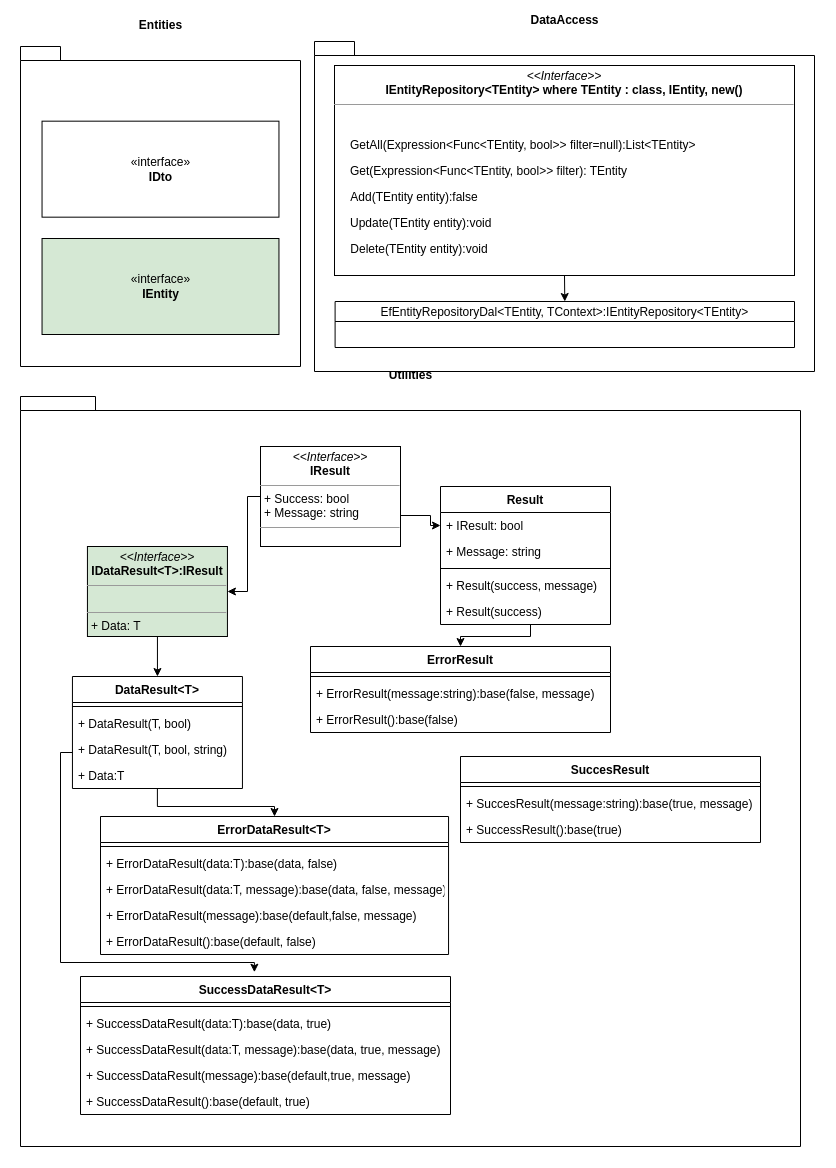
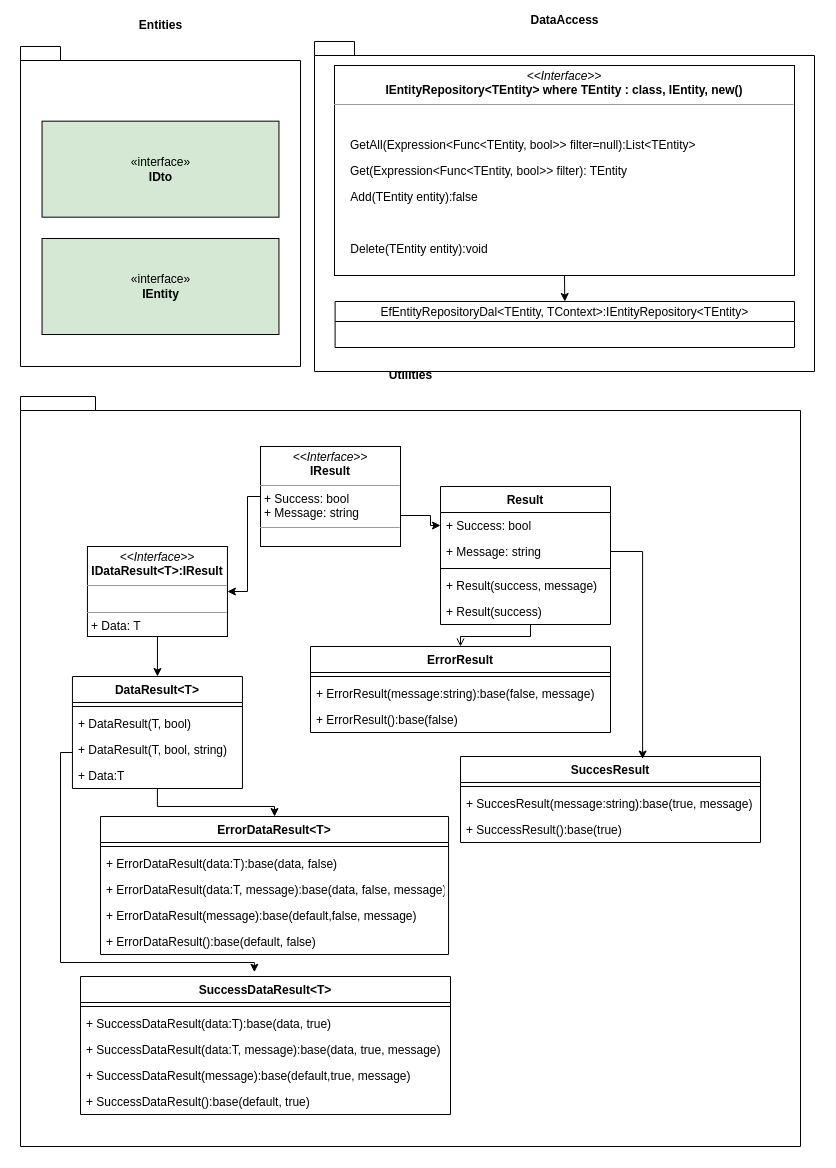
  <mxCell id="0" />
  <mxCell id="1" parent="0" />
  <mxCell id="2" value="" style="group" vertex="1" connectable="0" parent="1"><mxGeometry x="20" y="25" width="280" height="320" as="geometry" /></mxCell>
  <mxCell id="3" value="&lt;p style=&quot;line-height: 120%&quot;&gt;Entities&lt;/p&gt;" style="shape=folder;fontStyle=1;spacingTop=10;tabWidth=40;tabHeight=14;tabPosition=left;html=1;align=center;labelPosition=center;verticalLabelPosition=top;verticalAlign=bottom;" vertex="1" parent="2"><mxGeometry width="280" height="320" as="geometry" /></mxCell>
- <mxCell id="4" value="«interface»&lt;br&gt;&lt;b&gt;IDto&lt;/b&gt;" style="html=1;" vertex="1" parent="2"><mxGeometry x="21.538" y="74.667" width="236.923" height="96" as="geometry" /></mxCell>
+ <mxCell id="4" value="«interface»&lt;br&gt;&lt;b&gt;IDto&lt;/b&gt;" style="html=1;fillColor=#d5e8d4;" vertex="1" parent="2"><mxGeometry x="21.538" y="74.667" width="236.923" height="96" as="geometry" /></mxCell>
  <mxCell id="5" value="«interface»&lt;br&gt;&lt;b&gt;IEntity&lt;/b&gt;" style="html=1;fillColor=#d5e8d4;" vertex="1" parent="2"><mxGeometry x="21.538" y="192" width="236.923" height="96" as="geometry" /></mxCell>
  <mxCell id="6" value="" style="group" vertex="1" connectable="0" parent="1"><mxGeometry x="20" y="375" width="780" height="750" as="geometry" /></mxCell>
  <mxCell id="7" value="&lt;p style=&quot;line-height: 120%&quot;&gt;Utilities&lt;/p&gt;" style="shape=folder;fontStyle=1;spacingTop=10;tabWidth=40;tabHeight=14;tabPosition=left;html=1;align=center;labelPosition=center;verticalLabelPosition=top;verticalAlign=bottom;" vertex="1" parent="6"><mxGeometry width="780" height="750" as="geometry" /></mxCell>
  <mxCell id="8" value="&lt;p style=&quot;margin: 0px ; margin-top: 4px ; text-align: center&quot;&gt;&lt;i&gt;&amp;lt;&amp;lt;Interface&amp;gt;&amp;gt;&lt;/i&gt;&lt;br&gt;&lt;b&gt;IResult&lt;/b&gt;&lt;/p&gt;&lt;hr size=&quot;1&quot;&gt;&lt;p style=&quot;margin: 0px ; margin-left: 4px&quot;&gt;+ Success: bool&lt;br&gt;+ Message: string&lt;/p&gt;&lt;hr size=&quot;1&quot;&gt;&lt;p style=&quot;margin: 0px ; margin-left: 4px&quot;&gt;&lt;br&gt;&lt;/p&gt;" style="verticalAlign=top;align=left;overflow=fill;fontSize=12;fontFamily=Helvetica;html=1;" vertex="1" parent="6"><mxGeometry x="240" y="50" width="140" height="100" as="geometry" /></mxCell>
- <mxCell id="9" value="&lt;p style=&quot;margin: 0px ; margin-top: 4px ; text-align: center&quot;&gt;&lt;i&gt;&amp;lt;&amp;lt;Interface&amp;gt;&amp;gt;&lt;/i&gt;&lt;br&gt;&lt;b&gt;IDataResult&amp;lt;T&amp;gt;:IResult&lt;/b&gt;&lt;/p&gt;&lt;hr size=&quot;1&quot;&gt;&lt;p style=&quot;margin: 0px ; margin-left: 4px&quot;&gt;&lt;/p&gt;&lt;br&gt;&lt;hr size=&quot;1&quot;&gt;&lt;p style=&quot;margin: 0px ; margin-left: 4px&quot;&gt;+ Data: T&lt;/p&gt;" style="verticalAlign=top;align=left;overflow=fill;fontSize=12;fontFamily=Helvetica;html=1;fillColor=#d5e8d4;" vertex="1" parent="6"><mxGeometry x="66.94" y="150" width="140" height="90" as="geometry" /></mxCell>
+ <mxCell id="9" value="&lt;p style=&quot;margin: 0px ; margin-top: 4px ; text-align: center&quot;&gt;&lt;i&gt;&amp;lt;&amp;lt;Interface&amp;gt;&amp;gt;&lt;/i&gt;&lt;br&gt;&lt;b&gt;IDataResult&amp;lt;T&amp;gt;:IResult&lt;/b&gt;&lt;/p&gt;&lt;hr size=&quot;1&quot;&gt;&lt;p style=&quot;margin: 0px ; margin-left: 4px&quot;&gt;&lt;/p&gt;&lt;br&gt;&lt;hr size=&quot;1&quot;&gt;&lt;p style=&quot;margin: 0px ; margin-left: 4px&quot;&gt;+ Data: T&lt;/p&gt;" style="verticalAlign=top;align=left;overflow=fill;fontSize=12;fontFamily=Helvetica;html=1;" vertex="1" parent="6"><mxGeometry x="66.94" y="150" width="140" height="90" as="geometry" /></mxCell>
  <mxCell id="10" value="" style="edgeStyle=orthogonalEdgeStyle;rounded=0;orthogonalLoop=1;jettySize=auto;html=1;" edge="1" parent="6" source="8" target="9"><mxGeometry relative="1" as="geometry"><Array as="points"><mxPoint x="227" y="100" /><mxPoint x="227" y="195" /></Array></mxGeometry></mxCell>
  <mxCell id="11" value="DataResult&lt;T&gt;" style="swimlane;fontStyle=1;align=center;verticalAlign=top;childLayout=stackLayout;horizontal=1;startSize=26;horizontalStack=0;resizeParent=1;resizeParentMax=0;resizeLast=0;collapsible=1;marginBottom=0;" vertex="1" parent="6"><mxGeometry x="51.94" y="280" width="170" height="112" as="geometry" /></mxCell>
  <mxCell id="12" value="" style="line;strokeWidth=1;fillColor=none;align=left;verticalAlign=middle;spacingTop=-1;spacingLeft=3;spacingRight=3;rotatable=0;labelPosition=right;points=[];portConstraint=eastwest;" vertex="1" parent="11"><mxGeometry y="26" width="170" height="8" as="geometry" /></mxCell>
  <mxCell id="13" value="+ DataResult(T, bool)" style="text;strokeColor=none;fillColor=none;align=left;verticalAlign=top;spacingLeft=4;spacingRight=4;overflow=hidden;rotatable=0;points=[[0,0.5],[1,0.5]];portConstraint=eastwest;" vertex="1" parent="11"><mxGeometry y="34" width="170" height="26" as="geometry" /></mxCell>
  <mxCell id="14" value="+ DataResult(T, bool, string)" style="text;strokeColor=none;fillColor=none;align=left;verticalAlign=top;spacingLeft=4;spacingRight=4;overflow=hidden;rotatable=0;points=[[0,0.5],[1,0.5]];portConstraint=eastwest;" vertex="1" parent="11"><mxGeometry y="60" width="170" height="26" as="geometry" /></mxCell>
  <mxCell id="15" value="+ Data:T" style="text;strokeColor=none;fillColor=none;align=left;verticalAlign=top;spacingLeft=4;spacingRight=4;overflow=hidden;rotatable=0;points=[[0,0.5],[1,0.5]];portConstraint=eastwest;" vertex="1" parent="11"><mxGeometry y="86" width="170" height="26" as="geometry" /></mxCell>
  <mxCell id="16" value="" style="edgeStyle=orthogonalEdgeStyle;rounded=0;orthogonalLoop=1;jettySize=auto;html=1;entryX=0.5;entryY=0;entryDx=0;entryDy=0;entryPerimeter=0;" edge="1" parent="6" source="9" target="11"><mxGeometry relative="1" as="geometry"><Array as="points" /></mxGeometry></mxCell>
  <mxCell id="17" value="ErrorResult" style="swimlane;fontStyle=1;align=center;verticalAlign=top;childLayout=stackLayout;horizontal=1;startSize=26;horizontalStack=0;resizeParent=1;resizeParentMax=0;resizeLast=0;collapsible=1;marginBottom=0;" vertex="1" parent="6"><mxGeometry x="290" y="250" width="300" height="86" as="geometry" /></mxCell>
  <mxCell id="18" value="" style="line;strokeWidth=1;fillColor=none;align=left;verticalAlign=middle;spacingTop=-1;spacingLeft=3;spacingRight=3;rotatable=0;labelPosition=right;points=[];portConstraint=eastwest;" vertex="1" parent="17"><mxGeometry y="26" width="300" height="8" as="geometry" /></mxCell>
  <mxCell id="19" value="+ ErrorResult(message:string):base(false, message)" style="text;strokeColor=none;fillColor=none;align=left;verticalAlign=top;spacingLeft=4;spacingRight=4;overflow=hidden;rotatable=0;points=[[0,0.5],[1,0.5]];portConstraint=eastwest;" vertex="1" parent="17"><mxGeometry y="34" width="300" height="26" as="geometry" /></mxCell>
  <mxCell id="20" value="+ ErrorResult():base(false)" style="text;strokeColor=none;fillColor=none;align=left;verticalAlign=top;spacingLeft=4;spacingRight=4;overflow=hidden;rotatable=0;points=[[0,0.5],[1,0.5]];portConstraint=eastwest;" vertex="1" parent="17"><mxGeometry y="60" width="300" height="26" as="geometry" /></mxCell>
  <mxCell id="21" value="SuccesResult" style="swimlane;fontStyle=1;align=center;verticalAlign=top;childLayout=stackLayout;horizontal=1;startSize=26;horizontalStack=0;resizeParent=1;resizeParentMax=0;resizeLast=0;collapsible=1;marginBottom=0;" vertex="1" parent="6"><mxGeometry x="440" y="360" width="300" height="86" as="geometry" /></mxCell>
  <mxCell id="22" value="" style="line;strokeWidth=1;fillColor=none;align=left;verticalAlign=middle;spacingTop=-1;spacingLeft=3;spacingRight=3;rotatable=0;labelPosition=right;points=[];portConstraint=eastwest;" vertex="1" parent="21"><mxGeometry y="26" width="300" height="8" as="geometry" /></mxCell>
  <mxCell id="23" value="+ SuccesResult(message:string):base(true, message)" style="text;strokeColor=none;fillColor=none;align=left;verticalAlign=top;spacingLeft=4;spacingRight=4;overflow=hidden;rotatable=0;points=[[0,0.5],[1,0.5]];portConstraint=eastwest;" vertex="1" parent="21"><mxGeometry y="34" width="300" height="26" as="geometry" /></mxCell>
  <mxCell id="24" value="+ SuccessResult():base(true)" style="text;strokeColor=none;fillColor=none;align=left;verticalAlign=top;spacingLeft=4;spacingRight=4;overflow=hidden;rotatable=0;points=[[0,0.5],[1,0.5]];portConstraint=eastwest;" vertex="1" parent="21"><mxGeometry y="60" width="300" height="26" as="geometry" /></mxCell>
  <mxCell id="25" value="ErrorDataResult&lt;T&gt;" style="swimlane;fontStyle=1;align=center;verticalAlign=top;childLayout=stackLayout;horizontal=1;startSize=26;horizontalStack=0;resizeParent=1;resizeParentMax=0;resizeLast=0;collapsible=1;marginBottom=0;" vertex="1" parent="6"><mxGeometry x="80" y="420" width="348.06" height="138" as="geometry" /></mxCell>
  <mxCell id="26" value="" style="line;strokeWidth=1;fillColor=none;align=left;verticalAlign=middle;spacingTop=-1;spacingLeft=3;spacingRight=3;rotatable=0;labelPosition=right;points=[];portConstraint=eastwest;" vertex="1" parent="25"><mxGeometry y="26" width="348.06" height="8" as="geometry" /></mxCell>
  <mxCell id="27" value="+ ErrorDataResult(data:T):base(data, false)" style="text;strokeColor=none;fillColor=none;align=left;verticalAlign=top;spacingLeft=4;spacingRight=4;overflow=hidden;rotatable=0;points=[[0,0.5],[1,0.5]];portConstraint=eastwest;" vertex="1" parent="25"><mxGeometry y="34" width="348.06" height="26" as="geometry" /></mxCell>
  <mxCell id="28" value="+ ErrorDataResult(data:T, message):base(data, false, message)" style="text;strokeColor=none;fillColor=none;align=left;verticalAlign=top;spacingLeft=4;spacingRight=4;overflow=hidden;rotatable=0;points=[[0,0.5],[1,0.5]];portConstraint=eastwest;" vertex="1" parent="25"><mxGeometry y="60" width="348.06" height="26" as="geometry" /></mxCell>
  <mxCell id="29" value="+ ErrorDataResult(message):base(default,false, message)" style="text;strokeColor=none;fillColor=none;align=left;verticalAlign=top;spacingLeft=4;spacingRight=4;overflow=hidden;rotatable=0;points=[[0,0.5],[1,0.5]];portConstraint=eastwest;" vertex="1" parent="25"><mxGeometry y="86" width="348.06" height="26" as="geometry" /></mxCell>
  <mxCell id="30" value="+ ErrorDataResult():base(default, false)" style="text;strokeColor=none;fillColor=none;align=left;verticalAlign=top;spacingLeft=4;spacingRight=4;overflow=hidden;rotatable=0;points=[[0,0.5],[1,0.5]];portConstraint=eastwest;" vertex="1" parent="25"><mxGeometry y="112" width="348.06" height="26" as="geometry" /></mxCell>
  <mxCell id="31" value="" style="edgeStyle=orthogonalEdgeStyle;rounded=0;orthogonalLoop=1;jettySize=auto;html=1;entryX=0.5;entryY=0;entryDx=0;entryDy=0;" edge="1" parent="6" source="11" target="25"><mxGeometry relative="1" as="geometry"><Array as="points"><mxPoint x="137" y="410" /><mxPoint x="254" y="410" /></Array></mxGeometry></mxCell>
- <mxCell id="32" value="" style="edgeStyle=orthogonalEdgeStyle;rounded=0;orthogonalLoop=1;jettySize=auto;html=1;entryX=0.5;entryY=0;entryDx=0;entryDy=0;" edge="1" parent="6" source="33" target="17"><mxGeometry relative="1" as="geometry"><mxPoint x="440" y="240" as="targetPoint" /><Array as="points"><mxPoint x="510" y="240" /><mxPoint x="440" y="240" /></Array></mxGeometry></mxCell>
+ <mxCell id="32" value="" style="edgeStyle=orthogonalEdgeStyle;rounded=0;orthogonalLoop=1;jettySize=auto;html=1;entryX=0.5;entryY=0;entryDx=0;entryDy=0;endArrow=open;" edge="1" parent="6" source="33" target="17"><mxGeometry relative="1" as="geometry"><mxPoint x="440" y="240" as="targetPoint" /><Array as="points"><mxPoint x="510" y="240" /><mxPoint x="440" y="240" /></Array></mxGeometry></mxCell>
  <mxCell id="33" value="Result" style="swimlane;fontStyle=1;align=center;verticalAlign=top;childLayout=stackLayout;horizontal=1;startSize=26;horizontalStack=0;resizeParent=1;resizeParentMax=0;resizeLast=0;collapsible=1;marginBottom=0;" vertex="1" parent="6"><mxGeometry x="420" y="90" width="170" height="138" as="geometry" /></mxCell>
- <mxCell id="34" value="+ IResult: bool" style="text;strokeColor=none;fillColor=none;align=left;verticalAlign=top;spacingLeft=4;spacingRight=4;overflow=hidden;rotatable=0;points=[[0,0.5],[1,0.5]];portConstraint=eastwest;" vertex="1" parent="33"><mxGeometry y="26" width="170" height="26" as="geometry" /></mxCell>
+ <mxCell id="34" value="+ Success: bool" style="text;strokeColor=none;fillColor=none;align=left;verticalAlign=top;spacingLeft=4;spacingRight=4;overflow=hidden;rotatable=0;points=[[0,0.5],[1,0.5]];portConstraint=eastwest;" vertex="1" parent="33"><mxGeometry y="26" width="170" height="26" as="geometry" /></mxCell>
  <mxCell id="35" value="+ Message: string" style="text;strokeColor=none;fillColor=none;align=left;verticalAlign=top;spacingLeft=4;spacingRight=4;overflow=hidden;rotatable=0;points=[[0,0.5],[1,0.5]];portConstraint=eastwest;" vertex="1" parent="33"><mxGeometry y="52" width="170" height="26" as="geometry" /></mxCell>
  <mxCell id="36" value="" style="line;strokeWidth=1;fillColor=none;align=left;verticalAlign=middle;spacingTop=-1;spacingLeft=3;spacingRight=3;rotatable=0;labelPosition=right;points=[];portConstraint=eastwest;" vertex="1" parent="33"><mxGeometry y="78" width="170" height="8" as="geometry" /></mxCell>
  <mxCell id="37" value="+ Result(success, message)" style="text;strokeColor=none;fillColor=none;align=left;verticalAlign=top;spacingLeft=4;spacingRight=4;overflow=hidden;rotatable=0;points=[[0,0.5],[1,0.5]];portConstraint=eastwest;" vertex="1" parent="33"><mxGeometry y="86" width="170" height="26" as="geometry" /></mxCell>
  <mxCell id="38" value="+ Result(success)" style="text;strokeColor=none;fillColor=none;align=left;verticalAlign=top;spacingLeft=4;spacingRight=4;overflow=hidden;rotatable=0;points=[[0,0.5],[1,0.5]];portConstraint=eastwest;" vertex="1" parent="33"><mxGeometry y="112" width="170" height="26" as="geometry" /></mxCell>
  <mxCell id="39" value="" style="edgeStyle=orthogonalEdgeStyle;rounded=0;orthogonalLoop=1;jettySize=auto;html=1;" edge="1" parent="6" source="8" target="34"><mxGeometry relative="1" as="geometry"><Array as="points"><mxPoint x="410" y="119" /></Array></mxGeometry></mxCell>
  <mxCell id="40" value="SuccessDataResult&lt;T&gt;" style="swimlane;fontStyle=1;align=center;verticalAlign=top;childLayout=stackLayout;horizontal=1;startSize=26;horizontalStack=0;resizeParent=1;resizeParentMax=0;resizeLast=0;collapsible=1;marginBottom=0;" vertex="1" parent="6"><mxGeometry x="60" y="580" width="370" height="138" as="geometry" /></mxCell>
  <mxCell id="41" value="" style="line;strokeWidth=1;fillColor=none;align=left;verticalAlign=middle;spacingTop=-1;spacingLeft=3;spacingRight=3;rotatable=0;labelPosition=right;points=[];portConstraint=eastwest;" vertex="1" parent="40"><mxGeometry y="26" width="370" height="8" as="geometry" /></mxCell>
  <mxCell id="42" value="+ SuccessDataResult(data:T):base(data, true)" style="text;strokeColor=none;fillColor=none;align=left;verticalAlign=top;spacingLeft=4;spacingRight=4;overflow=hidden;rotatable=0;points=[[0,0.5],[1,0.5]];portConstraint=eastwest;" vertex="1" parent="40"><mxGeometry y="34" width="370" height="26" as="geometry" /></mxCell>
  <mxCell id="43" value="+ SuccessDataResult(data:T, message):base(data, true, message)" style="text;strokeColor=none;fillColor=none;align=left;verticalAlign=top;spacingLeft=4;spacingRight=4;overflow=hidden;rotatable=0;points=[[0,0.5],[1,0.5]];portConstraint=eastwest;" vertex="1" parent="40"><mxGeometry y="60" width="370" height="26" as="geometry" /></mxCell>
  <mxCell id="44" value="+ SuccessDataResult(message):base(default,true, message)" style="text;strokeColor=none;fillColor=none;align=left;verticalAlign=top;spacingLeft=4;spacingRight=4;overflow=hidden;rotatable=0;points=[[0,0.5],[1,0.5]];portConstraint=eastwest;" vertex="1" parent="40"><mxGeometry y="86" width="370" height="26" as="geometry" /></mxCell>
  <mxCell id="45" value="+ SuccessDataResult():base(default, true)" style="text;strokeColor=none;fillColor=none;align=left;verticalAlign=top;spacingLeft=4;spacingRight=4;overflow=hidden;rotatable=0;points=[[0,0.5],[1,0.5]];portConstraint=eastwest;" vertex="1" parent="40"><mxGeometry y="112" width="370" height="26" as="geometry" /></mxCell>
  <mxCell id="46" value="" style="edgeStyle=orthogonalEdgeStyle;rounded=0;orthogonalLoop=1;jettySize=auto;html=1;entryX=0.47;entryY=-0.031;entryDx=0;entryDy=0;entryPerimeter=0;" edge="1" parent="6" source="11" target="40"><mxGeometry relative="1" as="geometry"><mxPoint x="10" y="550" as="targetPoint" /><Array as="points"><mxPoint x="40" y="356" /><mxPoint x="40" y="566" /></Array></mxGeometry></mxCell>
+ <mxCell id="47" style="edgeStyle=orthogonalEdgeStyle;rounded=0;orthogonalLoop=1;jettySize=auto;html=1;exitX=1;exitY=0.5;exitDx=0;exitDy=0;entryX=0.607;entryY=0.029;entryDx=0;entryDy=0;entryPerimeter=0;" edge="1" parent="6" source="35" target="21"><mxGeometry relative="1" as="geometry" /></mxCell>
  <mxCell id="48" value="" style="group" vertex="1" connectable="0" parent="1"><mxGeometry x="314" y="20" width="500" height="330" as="geometry" /></mxCell>
  <mxCell id="49" value="&lt;p style=&quot;line-height: 120%&quot;&gt;DataAccess&lt;/p&gt;" style="shape=folder;fontStyle=1;spacingTop=10;tabWidth=40;tabHeight=14;tabPosition=left;html=1;align=center;labelPosition=center;verticalLabelPosition=top;verticalAlign=bottom;" vertex="1" parent="48"><mxGeometry width="500" height="330" as="geometry" /></mxCell>
  <mxCell id="50" value="EfEntityRepositoryDal&lt;TEntity, TContext&gt;:IEntityRepository&lt;TEntity&gt;" style="swimlane;fontStyle=0;childLayout=stackLayout;horizontal=1;startSize=20;fillColor=none;horizontalStack=0;resizeParent=1;resizeParentMax=0;resizeLast=0;collapsible=1;marginBottom=0;" vertex="1" parent="48"><mxGeometry x="20.6" y="260" width="459.4" height="46" as="geometry" /></mxCell>
  <mxCell id="51" style="edgeStyle=orthogonalEdgeStyle;rounded=0;orthogonalLoop=1;jettySize=auto;html=1;exitX=0.5;exitY=1;exitDx=0;exitDy=0;entryX=0.5;entryY=0;entryDx=0;entryDy=0;" edge="1" parent="48" source="52" target="50"><mxGeometry relative="1" as="geometry" /></mxCell>
  <mxCell id="52" value="&lt;p style=&quot;margin: 0px ; margin-top: 4px ; text-align: center&quot;&gt;&lt;i&gt;&amp;lt;&amp;lt;Interface&amp;gt;&amp;gt;&lt;/i&gt;&lt;br&gt;&lt;b&gt;IEntityRepository&amp;lt;TEntity&amp;gt; where TEntity : class, IEntity, new()&lt;/b&gt;&lt;br&gt;&lt;/p&gt;&lt;hr size=&quot;1&quot;&gt;&lt;p style=&quot;margin: 0px ; margin-left: 4px&quot;&gt;&lt;br&gt;&lt;/p&gt;" style="verticalAlign=top;align=left;overflow=fill;fontSize=12;fontFamily=Helvetica;html=1;" vertex="1" parent="48"><mxGeometry x="20" y="24" width="460" height="210" as="geometry" /></mxCell>
  <mxCell id="53" value="Get(Expression&lt;Func&lt;TEntity, bool&gt;&gt; filter): TEntity" style="text;strokeColor=none;fillColor=none;align=left;verticalAlign=top;spacingLeft=4;spacingRight=4;overflow=hidden;rotatable=0;points=[[0,0.5],[1,0.5]];portConstraint=eastwest;" vertex="1" parent="48"><mxGeometry x="30" y="116" width="440" height="26" as="geometry" /></mxCell>
  <mxCell id="54" value="Add(TEntity entity):false" style="text;strokeColor=none;fillColor=none;align=left;verticalAlign=top;spacingLeft=4;spacingRight=4;overflow=hidden;rotatable=0;points=[[0,0.5],[1,0.5]];portConstraint=eastwest;" vertex="1" parent="48"><mxGeometry x="30.3" y="142" width="440" height="26" as="geometry" /></mxCell>
- <mxCell id="55" value="Update(TEntity entity):void" style="text;strokeColor=none;fillColor=none;align=left;verticalAlign=top;spacingLeft=4;spacingRight=4;overflow=hidden;rotatable=0;points=[[0,0.5],[1,0.5]];portConstraint=eastwest;" vertex="1" parent="48"><mxGeometry x="30" y="168" width="440" height="26" as="geometry" /></mxCell>
  <mxCell id="56" value="Delete(TEntity entity):void" style="text;strokeColor=none;fillColor=none;align=left;verticalAlign=top;spacingLeft=4;spacingRight=4;overflow=hidden;rotatable=0;points=[[0,0.5],[1,0.5]];portConstraint=eastwest;" vertex="1" parent="48"><mxGeometry x="30.3" y="194" width="440" height="26" as="geometry" /></mxCell>
  <mxCell id="57" value="GetAll(Expression&lt;Func&lt;TEntity, bool&gt;&gt; filter=null):List&lt;TEntity&gt;" style="text;strokeColor=none;fillColor=none;align=left;verticalAlign=top;spacingLeft=4;spacingRight=4;overflow=hidden;rotatable=0;points=[[0,0.5],[1,0.5]];portConstraint=eastwest;" vertex="1" parent="48"><mxGeometry x="30" y="90" width="440" height="26" as="geometry" /></mxCell>
